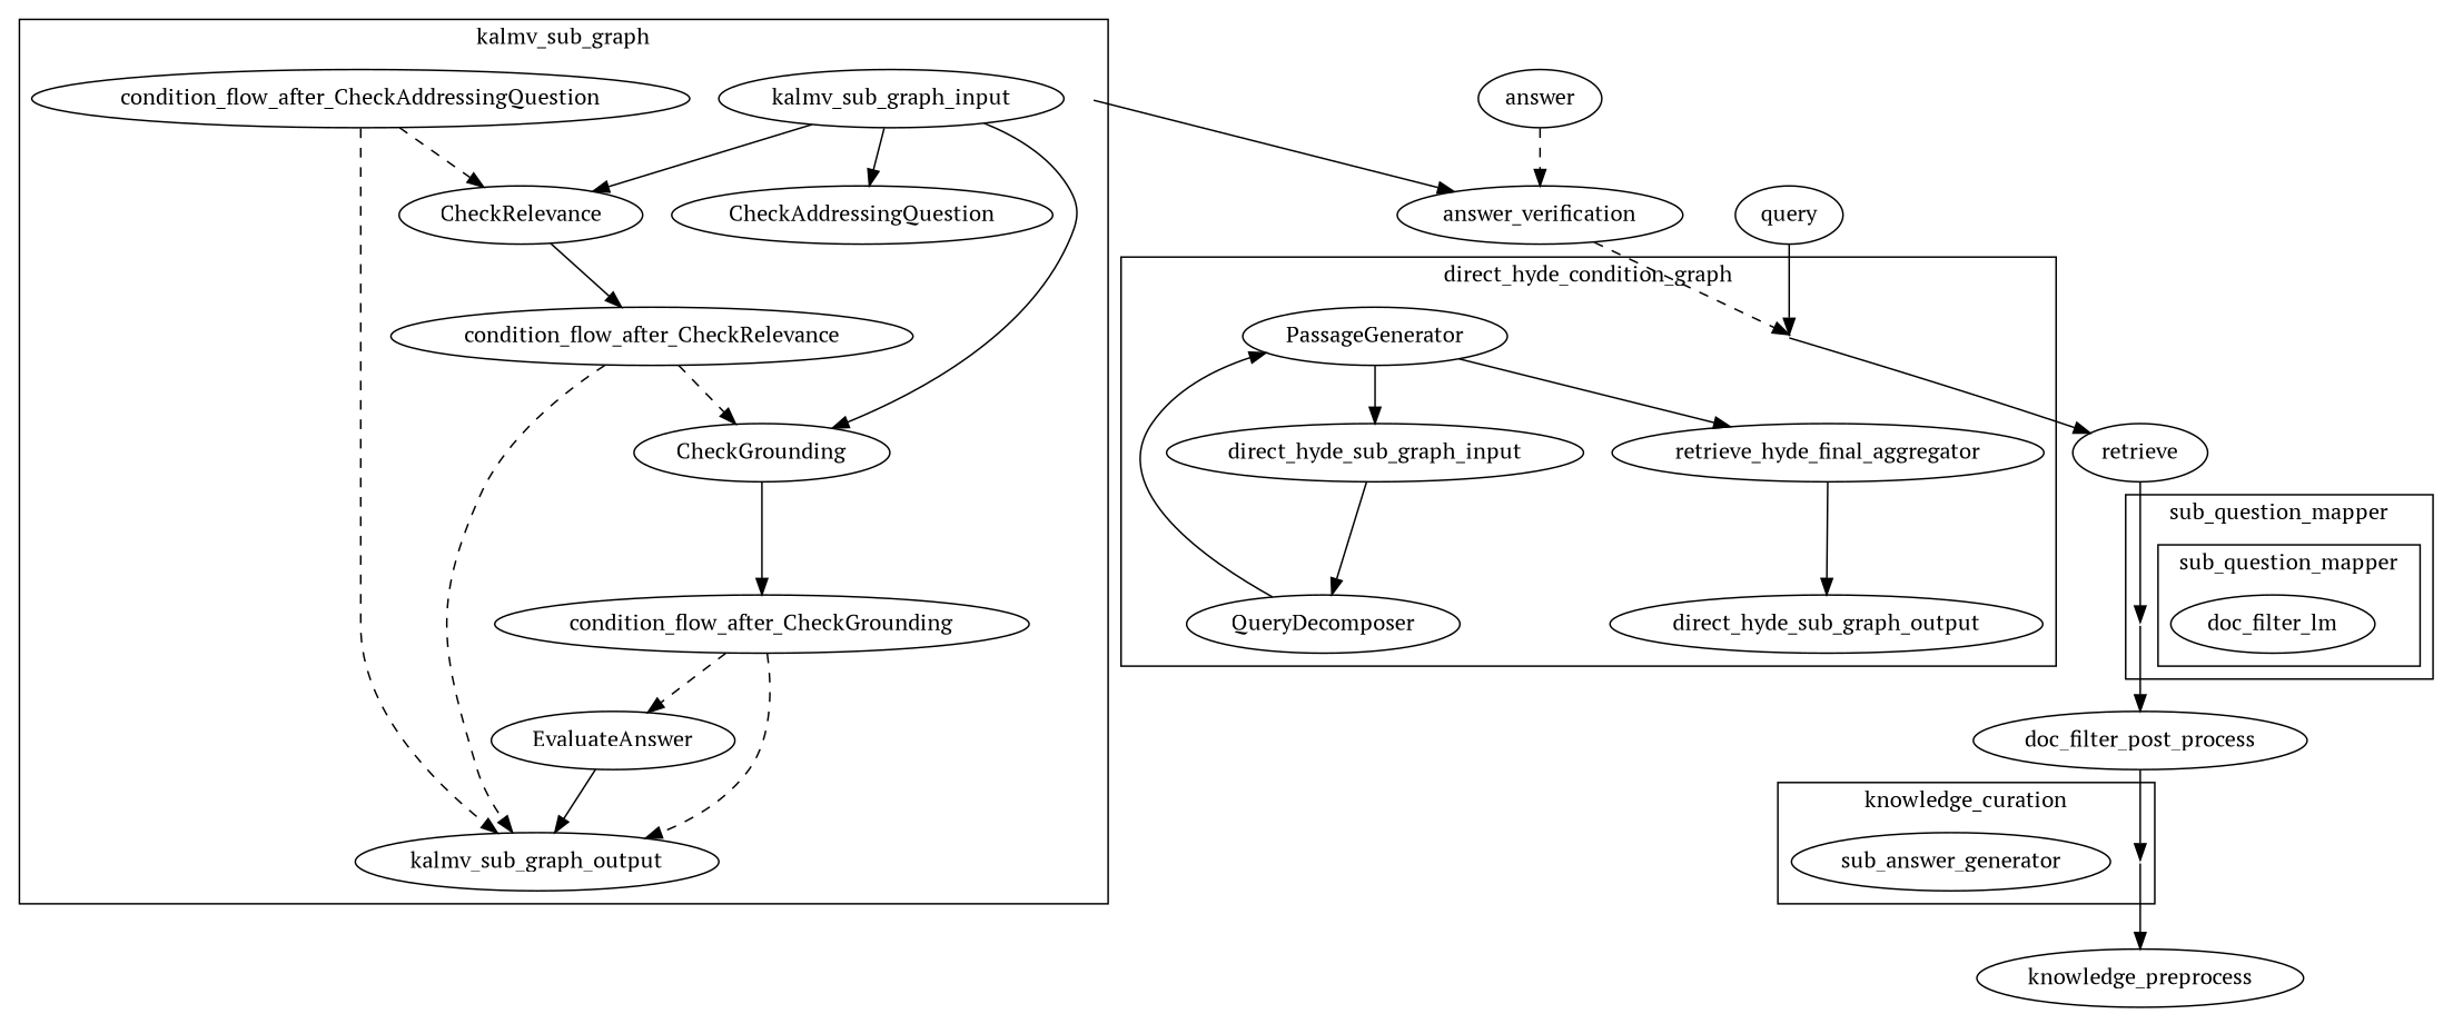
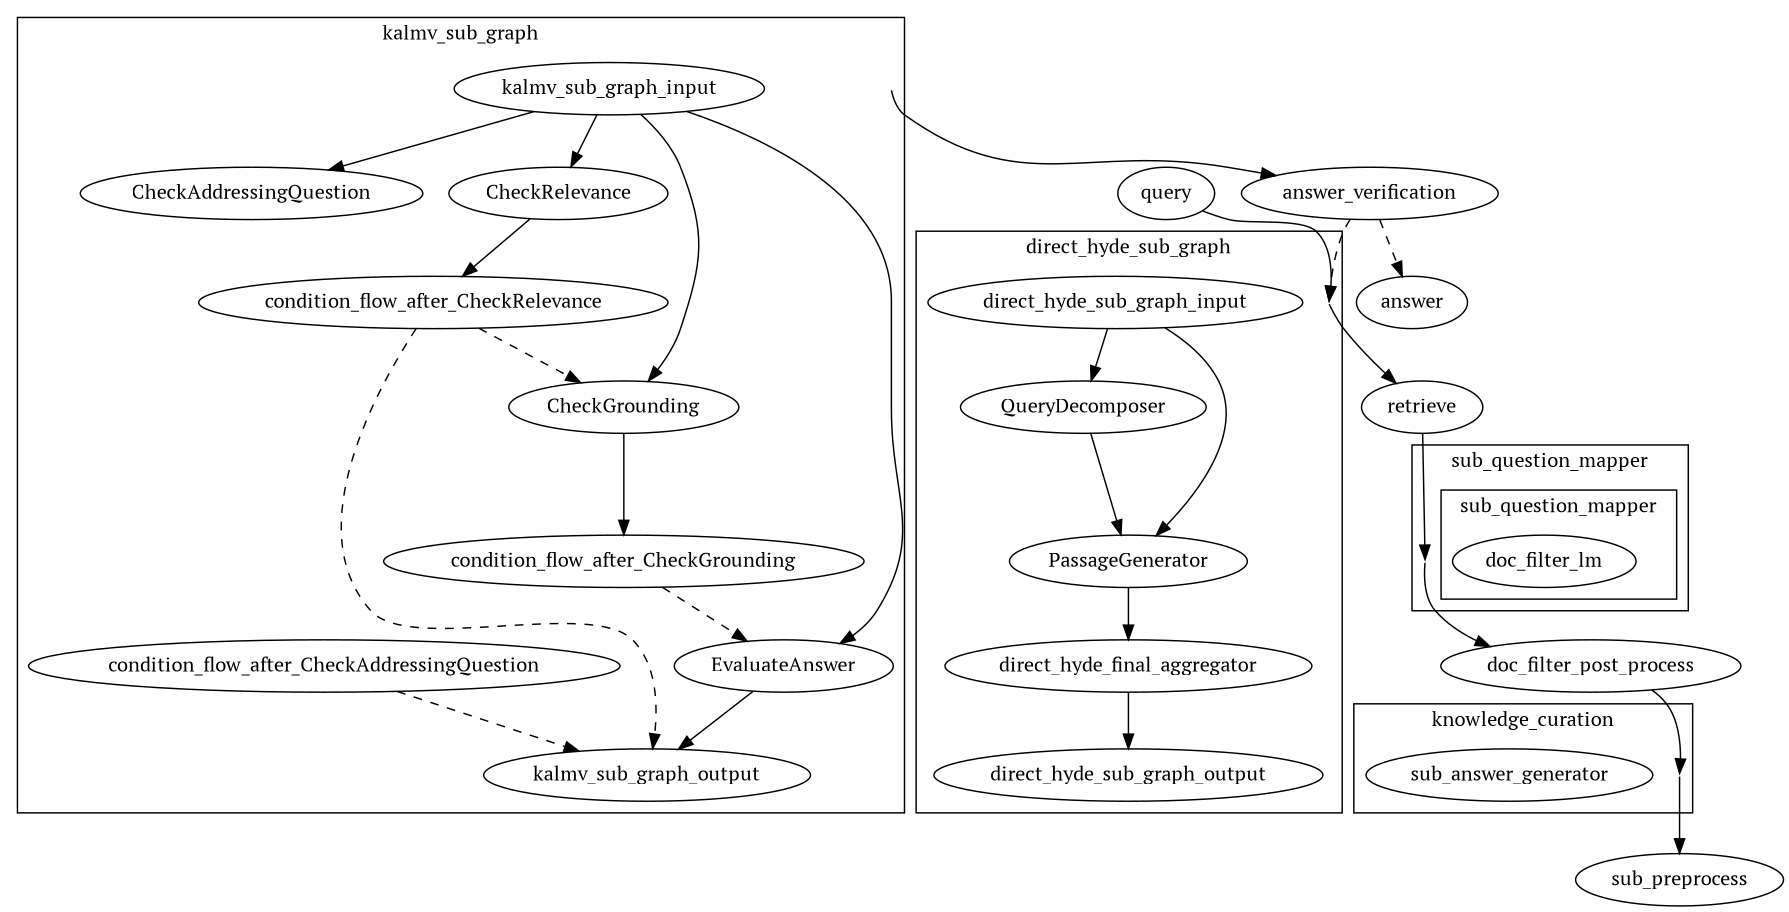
  digraph {
    compound=true
    fontname="PT Serif"
    node [fontname="PT Serif"]
    edge [fontname="PT Serif"]
    _doc_mapper_cluster_ancor [fixedsize=true height=0 style=invis width=0]
    doc_filter_lm
    _sub_question_mapper_cluster_ancor [fixedsize=true height=0 style=invis width=0]
    _direct_hyde_sub_graph_cluster_ancor [fixedsize=true height=0 style=invis width=0]
-   direct_hyde_final_aggregator [label=retrieve_hyde_final_aggregator]
+   direct_hyde_final_aggregator
    direct_hyde_sub_graph_output
    direct_hyde_sub_graph_input
    QueryDecomposer
    PassageGenerator
    _knowledge_curation_cluster_ancor [fixedsize=true height=0 style=invis width=0]
    sub_answer_generator
    _kalmv_sub_graph_cluster_ancor [fixedsize=true height=0 style=invis width=0]
    kalmv_sub_graph_input
    CheckAddressingQuestion
    CheckRelevance
    CheckGrounding
    EvaluateAnswer
    condition_flow_after_CheckAddressingQuestion
    condition_flow_after_CheckRelevance
    condition_flow_after_CheckGrounding
    kalmv_sub_graph_output
    doc_filter_post_process
    retrieve
-   knowledge_preprocess
+   knowledge_preprocess [label=sub_preprocess]
    answer_verification
    _rag_cluster_ancor [fixedsize=true height=0 style=invis width=0]
    query
    answer
    subgraph cluster_1 {
      label=sub_question_mapper
      _sub_question_mapper_cluster_ancor
      subgraph cluster_2 {
        label=sub_question_mapper
        _doc_mapper_cluster_ancor
        doc_filter_lm
      }
    }
    subgraph cluster_3 {
-     label=direct_hyde_condition_graph
+     label=direct_hyde_sub_graph
      _direct_hyde_sub_graph_cluster_ancor
      direct_hyde_final_aggregator
      direct_hyde_sub_graph_output
      direct_hyde_sub_graph_input
      QueryDecomposer
      PassageGenerator
    }
    subgraph cluster_4 {
      label=knowledge_curation
      _knowledge_curation_cluster_ancor
      sub_answer_generator
    }
    subgraph cluster_5 {
      label=kalmv_sub_graph
      _kalmv_sub_graph_cluster_ancor
      kalmv_sub_graph_input
      CheckAddressingQuestion
      CheckRelevance
      CheckGrounding
      EvaluateAnswer
      condition_flow_after_CheckAddressingQuestion
      condition_flow_after_CheckRelevance
      condition_flow_after_CheckGrounding
      kalmv_sub_graph_output
    }
    _sub_question_mapper_cluster_ancor -> doc_filter_post_process
    _direct_hyde_sub_graph_cluster_ancor -> retrieve
    direct_hyde_final_aggregator -> direct_hyde_sub_graph_output
    direct_hyde_sub_graph_input -> QueryDecomposer
-   PassageGenerator -> direct_hyde_sub_graph_input
+   direct_hyde_sub_graph_input -> PassageGenerator
    QueryDecomposer -> PassageGenerator
    PassageGenerator -> direct_hyde_final_aggregator
    _knowledge_curation_cluster_ancor -> knowledge_preprocess
    _kalmv_sub_graph_cluster_ancor -> answer_verification
    kalmv_sub_graph_input -> CheckAddressingQuestion
    kalmv_sub_graph_input -> CheckRelevance
    kalmv_sub_graph_input -> CheckGrounding
+   kalmv_sub_graph_input -> EvaluateAnswer
    CheckRelevance -> condition_flow_after_CheckRelevance
    CheckGrounding -> condition_flow_after_CheckGrounding
    EvaluateAnswer -> kalmv_sub_graph_output
-   condition_flow_after_CheckAddressingQuestion -> CheckRelevance [style=dashed]
    condition_flow_after_CheckAddressingQuestion -> kalmv_sub_graph_output [style=dashed]
    condition_flow_after_CheckRelevance -> CheckGrounding [style=dashed]
    condition_flow_after_CheckRelevance -> kalmv_sub_graph_output [style=dashed]
    condition_flow_after_CheckGrounding -> EvaluateAnswer [style=dashed]
-   condition_flow_after_CheckGrounding -> kalmv_sub_graph_output [style=dashed]
    doc_filter_post_process -> _knowledge_curation_cluster_ancor
    retrieve -> _sub_question_mapper_cluster_ancor
    answer_verification -> _direct_hyde_sub_graph_cluster_ancor [style=dashed]
-   answer -> answer_verification [style=dashed]
+   answer_verification -> answer [style=dashed]
    query -> _direct_hyde_sub_graph_cluster_ancor
  }
